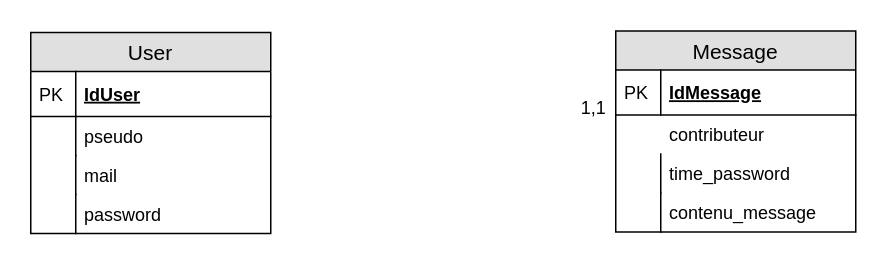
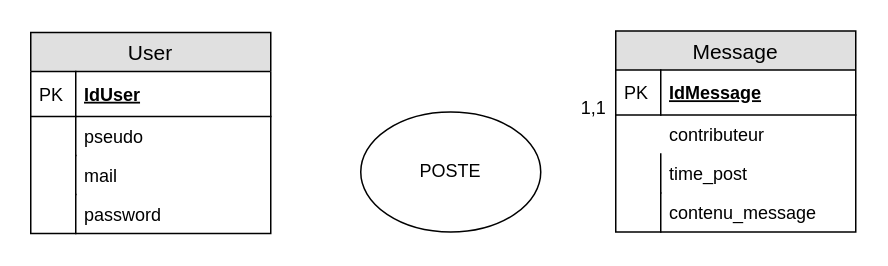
  <mxCell id="0" />
  <mxCell id="1" parent="0" />
  <mxCell id="2" value="Message" style="swimlane;fontStyle=0;childLayout=stackLayout;horizontal=1;startSize=26;fillColor=#e0e0e0;horizontalStack=0;resizeParent=1;resizeParentMax=0;resizeLast=0;collapsible=1;marginBottom=0;swimlaneFillColor=#ffffff;align=center;fontSize=14;" parent="1" vertex="1"><mxGeometry x="410" y="20" width="160" height="134" as="geometry" /></mxCell>
  <mxCell id="3" value="IdMessage" style="shape=partialRectangle;top=0;left=0;right=0;bottom=1;align=left;verticalAlign=middle;fillColor=none;spacingLeft=34;spacingRight=4;overflow=hidden;rotatable=0;points=[[0,0.5],[1,0.5]];portConstraint=eastwest;dropTarget=0;fontStyle=5;fontSize=12;" parent="2" vertex="1"><mxGeometry y="26" width="160" height="30" as="geometry" /></mxCell>
  <mxCell id="4" value="PK" style="shape=partialRectangle;top=0;left=0;bottom=0;fillColor=none;align=left;verticalAlign=middle;spacingLeft=4;spacingRight=4;overflow=hidden;rotatable=0;points=[];portConstraint=eastwest;part=1;fontSize=12;" parent="3" vertex="1" connectable="0"><mxGeometry width="30" height="30" as="geometry" /></mxCell>
  <mxCell id="5" value="contributeur" style="shape=partialRectangle;top=0;left=0;right=0;bottom=0;align=left;verticalAlign=top;fillColor=none;spacingLeft=34;spacingRight=4;overflow=hidden;rotatable=0;points=[[0,0.5],[1,0.5]];portConstraint=eastwest;dropTarget=0;fontSize=12;" parent="2" vertex="1"><mxGeometry y="56" width="160" height="26" as="geometry" /></mxCell>
- <mxCell id="6" value="time_password" style="shape=partialRectangle;top=0;left=0;right=0;bottom=0;align=left;verticalAlign=top;fillColor=none;spacingLeft=34;spacingRight=4;overflow=hidden;rotatable=0;points=[[0,0.5],[1,0.5]];portConstraint=eastwest;dropTarget=0;fontSize=12;" parent="2" vertex="1"><mxGeometry y="82" width="160" height="26" as="geometry" /></mxCell>
+ <mxCell id="6" value="time_post" style="shape=partialRectangle;top=0;left=0;right=0;bottom=0;align=left;verticalAlign=top;fillColor=none;spacingLeft=34;spacingRight=4;overflow=hidden;rotatable=0;points=[[0,0.5],[1,0.5]];portConstraint=eastwest;dropTarget=0;fontSize=12;" parent="2" vertex="1"><mxGeometry y="82" width="160" height="26" as="geometry" /></mxCell>
  <mxCell id="7" value="" style="shape=partialRectangle;top=0;left=0;bottom=0;fillColor=none;align=left;verticalAlign=top;spacingLeft=4;spacingRight=4;overflow=hidden;rotatable=0;points=[];portConstraint=eastwest;part=1;fontSize=12;" parent="6" vertex="1" connectable="0"><mxGeometry width="30" height="26" as="geometry" /></mxCell>
  <mxCell id="8" value="contenu_message" style="shape=partialRectangle;top=0;left=0;right=0;bottom=0;align=left;verticalAlign=top;fillColor=none;spacingLeft=34;spacingRight=4;overflow=hidden;rotatable=0;points=[[0,0.5],[1,0.5]];portConstraint=eastwest;dropTarget=0;fontSize=12;" parent="2" vertex="1"><mxGeometry y="108" width="160" height="26" as="geometry" /></mxCell>
  <mxCell id="9" value="" style="shape=partialRectangle;top=0;left=0;bottom=0;fillColor=none;align=left;verticalAlign=top;spacingLeft=4;spacingRight=4;overflow=hidden;rotatable=0;points=[];portConstraint=eastwest;part=1;fontSize=12;" parent="8" vertex="1" connectable="0"><mxGeometry width="30" height="26" as="geometry" /></mxCell>
  <mxCell id="10" value="User" style="swimlane;fontStyle=0;childLayout=stackLayout;horizontal=1;startSize=26;fillColor=#e0e0e0;horizontalStack=0;resizeParent=1;resizeParentMax=0;resizeLast=0;collapsible=1;marginBottom=0;swimlaneFillColor=#ffffff;align=center;fontSize=14;" parent="1" vertex="1"><mxGeometry x="20" y="21" width="160" height="134" as="geometry" /></mxCell>
  <mxCell id="11" value="IdUser" style="shape=partialRectangle;top=0;left=0;right=0;bottom=1;align=left;verticalAlign=middle;fillColor=none;spacingLeft=34;spacingRight=4;overflow=hidden;rotatable=0;points=[[0,0.5],[1,0.5]];portConstraint=eastwest;dropTarget=0;fontStyle=5;fontSize=12;" parent="10" vertex="1"><mxGeometry y="26" width="160" height="30" as="geometry" /></mxCell>
  <mxCell id="12" value="PK" style="shape=partialRectangle;top=0;left=0;bottom=0;fillColor=none;align=left;verticalAlign=middle;spacingLeft=4;spacingRight=4;overflow=hidden;rotatable=0;points=[];portConstraint=eastwest;part=1;fontSize=12;" parent="11" vertex="1" connectable="0"><mxGeometry width="30" height="30" as="geometry" /></mxCell>
  <mxCell id="13" value="pseudo" style="shape=partialRectangle;top=0;left=0;right=0;bottom=0;align=left;verticalAlign=top;fillColor=none;spacingLeft=34;spacingRight=4;overflow=hidden;rotatable=0;points=[[0,0.5],[1,0.5]];portConstraint=eastwest;dropTarget=0;fontSize=12;" parent="10" vertex="1"><mxGeometry y="56" width="160" height="26" as="geometry" /></mxCell>
  <mxCell id="14" value="" style="shape=partialRectangle;top=0;left=0;bottom=0;fillColor=none;align=left;verticalAlign=top;spacingLeft=4;spacingRight=4;overflow=hidden;rotatable=0;points=[];portConstraint=eastwest;part=1;fontSize=12;" parent="13" vertex="1" connectable="0"><mxGeometry width="30" height="26" as="geometry" /></mxCell>
  <mxCell id="15" value="mail" style="shape=partialRectangle;top=0;left=0;right=0;bottom=0;align=left;verticalAlign=top;fillColor=none;spacingLeft=34;spacingRight=4;overflow=hidden;rotatable=0;points=[[0,0.5],[1,0.5]];portConstraint=eastwest;dropTarget=0;fontSize=12;" parent="10" vertex="1"><mxGeometry y="82" width="160" height="26" as="geometry" /></mxCell>
  <mxCell id="16" value="" style="shape=partialRectangle;top=0;left=0;bottom=0;fillColor=none;align=left;verticalAlign=top;spacingLeft=4;spacingRight=4;overflow=hidden;rotatable=0;points=[];portConstraint=eastwest;part=1;fontSize=12;" parent="15" vertex="1" connectable="0"><mxGeometry width="30" height="26" as="geometry" /></mxCell>
  <mxCell id="17" value="password" style="shape=partialRectangle;top=0;left=0;right=0;bottom=0;align=left;verticalAlign=top;fillColor=none;spacingLeft=34;spacingRight=4;overflow=hidden;rotatable=0;points=[[0,0.5],[1,0.5]];portConstraint=eastwest;dropTarget=0;fontSize=12;" parent="10" vertex="1"><mxGeometry y="108" width="160" height="26" as="geometry" /></mxCell>
  <mxCell id="18" value="" style="shape=partialRectangle;top=0;left=0;bottom=0;fillColor=none;align=left;verticalAlign=top;spacingLeft=4;spacingRight=4;overflow=hidden;rotatable=0;points=[];portConstraint=eastwest;part=1;fontSize=12;" parent="17" vertex="1" connectable="0"><mxGeometry width="30" height="26" as="geometry" /></mxCell>
+ <mxCell id="19" value="POSTE" style="ellipse;whiteSpace=wrap;html=1;" parent="1" vertex="1"><mxGeometry x="240" y="74" width="120" height="80" as="geometry" /></mxCell>
  <mxCell id="20" value="1,1" style="text;html=1;align=center;verticalAlign=middle;resizable=0;points=[];;autosize=1;" parent="1" vertex="1"><mxGeometry x="380" y="62" width="30" height="20" as="geometry" /></mxCell>
